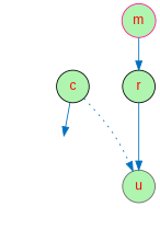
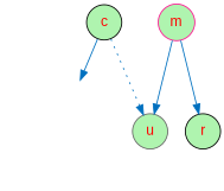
  digraph {
    node [color=black fillcolor="#AFF4AF" fontcolor=red fontname=Arial shape=circle style=filled]
    edge [color="#0070BF" style=solid]
    n1 [label=c]
    l935044096 [color="#66B268" style=invis]
    n3 [color=gray40 label=u]
    n4 [color=deeppink label=m]
    n5 [label=r]
    n1 -> l935044096
    n1 -> n3 [style=dotted]
-   n5 -> n3
+   n4 -> n3
    n4 -> n5
  }
